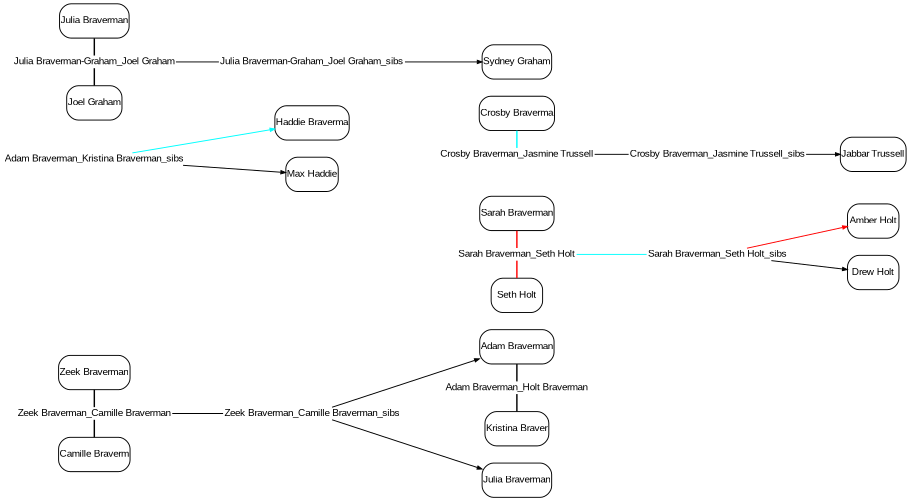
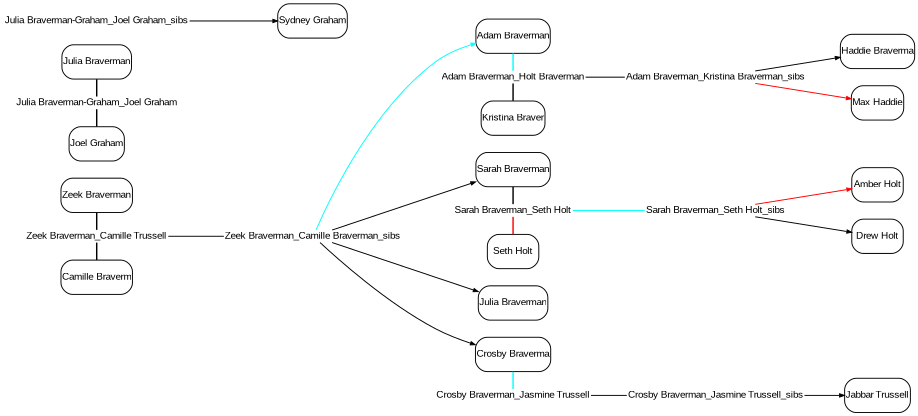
  graph {
    fontname="Liberation Sans"
    rankdir=LR
    splines=true
    node [fontname="Liberation Sans" fontsize=10 margin=0.02 shape=rect style=rounded]
    edge [fontname="Liberation Sans"]
    n1 [label="Zeek Braverman"]
-   "Zeek Braverman_Camille Braverman" [height=0 shape=none width=0]
+   "Zeek Braverman_Camille Braverman" [height=0 shape=none width=0 label="Zeek Braverman_Camille Trussell"]
    n3 [label="Camille Braverm"]
    n4 [label="Adam Braverman"]
    n5 [label="Sarah Braverman"]
    n6 [label="Julia Braverman"]
    n7 [label="Crosby Braverma"]
    n8 [height=0 label="Adam Braverman_Holt Braverman" shape=none width=0]
    n9 [label="Kristina Braver"]
    n10 [label="Haddie Braverma"]
    n11 [label="Max Haddie"]
    "Sarah Braverman_Seth Holt" [color=red height=0 shape=none width=0]
    n13 [label="Seth Holt"]
    n14 [label="Amber Holt"]
    n15 [label="Drew Holt"]
    n16 [label="Julia Braverman"]
    "Julia Braverman-Graham_Joel Graham" [height=0 shape=none width=0]
    n18 [label="Joel Graham"]
    n19 [label="Sydney Graham"]
    "Crosby Braverman_Jasmine Trussell" [color=cyan height=0 shape=none width=0]
    n21 [label="Jabbar Trussell"]
    "Zeek Braverman_Camille Braverman_sibs" [height=0 shape=none width=0]
    "Adam Braverman_Kristina Braverman_sibs" [height=0 shape=none width=0]
    "Sarah Braverman_Seth Holt_sibs" [height=0 shape=none width=0]
    "Julia Braverman-Graham_Joel Graham_sibs" [height=0 shape=none width=0]
    "Crosby Braverman_Jasmine Trussell_sibs" [height=0 shape=none width=0]
    subgraph sub_1 {
      rank=same
      n1
      "Zeek Braverman_Camille Braverman"
      n3
    }
    subgraph sub_2 {
      rank=same
      n4
      n5
      n6
      n7
    }
    subgraph sub_3 {
      rank=same
      n4
      n8
      n9
    }
    subgraph sub_4 {
      rank=same
      n10
      n11
    }
    subgraph sub_5 {
      rank=same
      n5
      "Sarah Braverman_Seth Holt"
      n13
    }
    subgraph sub_6 {
      rank=same
      n14
      n15
    }
    subgraph sub_7 {
      rank=same
      n16
      "Julia Braverman-Graham_Joel Graham"
      n18
    }
    subgraph sub_8 {
      rank=same
      n19
    }
    subgraph sub_9 {
      rank=same
      n7
      "Crosby Braverman_Jasmine Trussell"
    }
    subgraph sub_10 {
      rank=same
      n21
    }
    n1 -- "Zeek Braverman_Camille Braverman" [penwidth=1.5 weight=2]
    "Zeek Braverman_Camille Braverman" -- n3 [penwidth=1.5 weight=2]
    "Zeek Braverman_Camille Braverman" -- "Zeek Braverman_Camille Braverman_sibs"
-   n4 -- n8 [penwidth=1.5 weight=2]
-   n5 -- "Sarah Braverman_Seth Holt" [color=red penwidth=1.5 weight=2]
+   n4 -- n8 [penwidth=1.5 weight=2 color=cyan]
+   n5 -- "Sarah Braverman_Seth Holt" [color=black penwidth=1.5 weight=2]
    n7 -- "Crosby Braverman_Jasmine Trussell" [color=cyan penwidth=1.5 weight=2]
    n8 -- n9 [penwidth=1.5 weight=2]
+   n8 -- "Adam Braverman_Kristina Braverman_sibs"
    "Sarah Braverman_Seth Holt" -- n13 [color=red penwidth=1.5 weight=2]
    "Sarah Braverman_Seth Holt" -- "Sarah Braverman_Seth Holt_sibs" [color=cyan]
    n16 -- "Julia Braverman-Graham_Joel Graham" [penwidth=1.5 weight=2]
    "Julia Braverman-Graham_Joel Graham" -- n18 [penwidth=1.5 weight=2]
-   "Julia Braverman-Graham_Joel Graham" -- "Julia Braverman-Graham_Joel Graham_sibs"
    "Crosby Braverman_Jasmine Trussell" -- "Crosby Braverman_Jasmine Trussell_sibs"
-   "Zeek Braverman_Camille Braverman_sibs" -- n4 [arrowType=open arrowsize=0.5 dir=forward]
+   "Zeek Braverman_Camille Braverman_sibs" -- n4 [arrowType=open arrowsize=0.5 dir=forward color=cyan]
+   "Zeek Braverman_Camille Braverman_sibs" -- n5 [arrowType=open arrowsize=0.5 dir=forward]
    "Zeek Braverman_Camille Braverman_sibs" -- n6 [arrowType=open arrowsize=0.5 dir=forward]
-   "Adam Braverman_Kristina Braverman_sibs" -- n10 [arrowType=open arrowsize=0.5 dir=forward color=cyan]
-   "Adam Braverman_Kristina Braverman_sibs" -- n11 [arrowType=open arrowsize=0.5 dir=forward]
+   "Zeek Braverman_Camille Braverman_sibs" -- n7 [arrowType=open arrowsize=0.5 dir=forward]
+   "Adam Braverman_Kristina Braverman_sibs" -- n10 [arrowType=open arrowsize=0.5 dir=forward]
+   "Adam Braverman_Kristina Braverman_sibs" -- n11 [arrowType=open arrowsize=0.5 dir=forward color=red]
    "Sarah Braverman_Seth Holt_sibs" -- n14 [arrowType=open arrowsize=0.5 color=red dir=forward]
    "Sarah Braverman_Seth Holt_sibs" -- n15 [arrowType=open arrowsize=0.5 dir=forward]
    "Julia Braverman-Graham_Joel Graham_sibs" -- n19 [arrowType=open arrowsize=0.5 dir=forward]
    "Crosby Braverman_Jasmine Trussell_sibs" -- n21 [arrowType=open arrowsize=0.5 dir=forward]
  }
